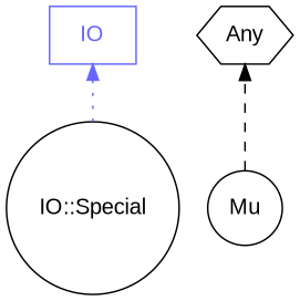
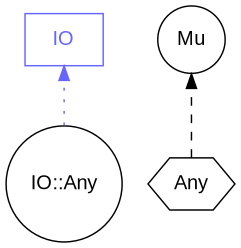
  digraph {
    bgcolor="#FFFFFF"
    fontname="Liberation Sans"
    rankdir=BT
    splines=polyline
    node [color="#000000" fontcolor="#000000" fontname="Liberation Sans" shape=circle]
    edge [fontname="Liberation Sans"]
    IO [color="#6666FF" fontcolor="#6666FF" shape=box]
-   "IO::Special"
+   "IO::Special" [label="IO::Any"]
    Any [shape=hexagon]
    Mu
    "IO::Special" -> IO [color="#6666FF" style=dotted]
-   Mu -> Any [color="#000000" style=dashed]
+   Any -> Mu [color="#000000" style=dashed]
  }
